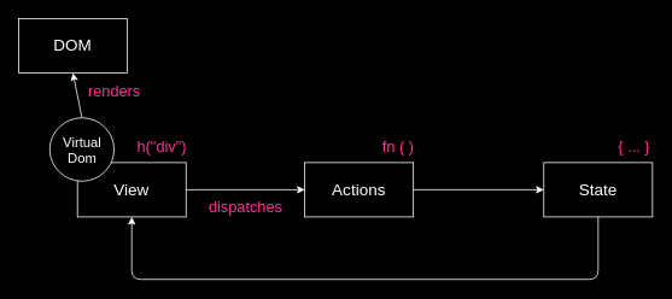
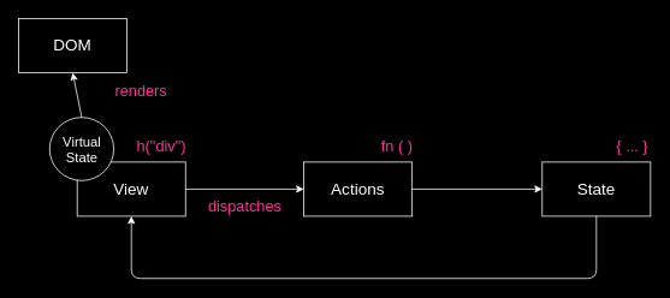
  <mxCell id="0" />
  <mxCell id="1" parent="0" />
  <mxCell id="2" value="" style="edgeStyle=orthogonalEdgeStyle;rounded=1;orthogonalLoop=1;jettySize=auto;html=1;strokeColor=#FFFFFF;fontSize=18;fontColor=#FFFFFF;entryX=0;entryY=0.5;entryDx=0;entryDy=0;" edge="1" parent="1" source="3" target="7"><mxGeometry relative="1" as="geometry"><mxPoint x="311" y="209" as="targetPoint" /></mxGeometry></mxCell>
  <mxCell id="3" value="View" style="rounded=0;whiteSpace=wrap;html=1;fillColor=none;strokeColor=#FFFFFF;fontColor=#FFFFFF;fontSize=18;" vertex="1" parent="1"><mxGeometry x="85" y="179" width="120" height="60" as="geometry" /></mxCell>
  <mxCell id="4" style="edgeStyle=orthogonalEdgeStyle;rounded=1;orthogonalLoop=1;jettySize=auto;html=1;exitX=0.5;exitY=1;exitDx=0;exitDy=0;strokeColor=#FFFFFF;fontSize=18;fontColor=#FFFFFF;entryX=0.5;entryY=1;entryDx=0;entryDy=0;" edge="1" parent="1" source="5" target="3"><mxGeometry relative="1" as="geometry"><mxPoint x="148" y="288" as="targetPoint" /><Array as="points"><mxPoint x="660" y="308" /><mxPoint x="145" y="308" /></Array></mxGeometry></mxCell>
  <mxCell id="5" value="State" style="rounded=0;whiteSpace=wrap;html=1;fillColor=none;strokeColor=#FFFFFF;fontColor=#FFFFFF;fontSize=18;verticalAlign=middle;" vertex="1" parent="1"><mxGeometry x="600" y="179" width="120" height="60" as="geometry" /></mxCell>
  <mxCell id="6" value="" style="edgeStyle=orthogonalEdgeStyle;rounded=1;orthogonalLoop=1;jettySize=auto;html=1;strokeColor=#FFFFFF;fontSize=18;fontColor=#FFFFFF;entryX=0;entryY=0.5;entryDx=0;entryDy=0;" edge="1" parent="1" source="7" target="5"><mxGeometry relative="1" as="geometry"><mxPoint x="515" y="209" as="targetPoint" /></mxGeometry></mxCell>
  <mxCell id="7" value="Actions" style="rounded=0;whiteSpace=wrap;html=1;fillColor=none;strokeColor=#FFFFFF;fontColor=#FFFFFF;fontSize=18;" vertex="1" parent="1"><mxGeometry x="336" y="179" width="120" height="60" as="geometry" /></mxCell>
  <mxCell id="8" style="edgeStyle=none;rounded=1;orthogonalLoop=1;jettySize=auto;html=1;exitX=0.5;exitY=0;exitDx=0;exitDy=0;entryX=0.5;entryY=1;entryDx=0;entryDy=0;strokeColor=#FFFFFF;fontSize=17;fontColor=#FF3399;" edge="1" parent="1" source="9" target="10"><mxGeometry relative="1" as="geometry" /></mxCell>
- <mxCell id="9" value="Virtual &lt;br&gt;Dom" style="ellipse;whiteSpace=wrap;html=1;strokeColor=#FFFFFF;fillColor=#000000;fontSize=15;fontColor=#FFFFFF;" vertex="1" parent="1"><mxGeometry x="54.5" y="129.5" width="71" height="70" as="geometry" /></mxCell>
+ <mxCell id="9" value="Virtual &lt;br&gt;State" style="ellipse;whiteSpace=wrap;html=1;strokeColor=#FFFFFF;fillColor=#000000;fontSize=15;fontColor=#FFFFFF;" vertex="1" parent="1"><mxGeometry x="54.5" y="129.5" width="71" height="70" as="geometry" /></mxCell>
  <mxCell id="10" value="DOM" style="rounded=0;whiteSpace=wrap;html=1;fillColor=none;strokeColor=#FFFFFF;fontColor=#FFFFFF;fontSize=18;" vertex="1" parent="1"><mxGeometry x="20" y="20" width="120" height="60" as="geometry" /></mxCell>
  <mxCell id="11" value="{ ... }" style="text;html=1;strokeColor=none;fillColor=none;align=center;verticalAlign=middle;whiteSpace=wrap;rounded=0;fontSize=17;fontColor=#FF3399;" vertex="1" parent="1"><mxGeometry x="680" y="153" width="40" height="20" as="geometry" /></mxCell>
  <mxCell id="12" value="fn ( )" style="text;html=1;strokeColor=none;fillColor=none;align=center;verticalAlign=middle;whiteSpace=wrap;rounded=0;fontSize=17;fontColor=#FF3399;" vertex="1" parent="1"><mxGeometry x="397" y="152" width="85" height="21" as="geometry" /></mxCell>
  <mxCell id="13" value="h(&quot;div&quot;)" style="text;html=1;strokeColor=none;fillColor=none;align=center;verticalAlign=middle;whiteSpace=wrap;rounded=0;fontSize=17;fontColor=#FF3399;" vertex="1" parent="1"><mxGeometry x="136" y="152" width="85" height="21" as="geometry" /></mxCell>
- <mxCell id="14" value="renders" style="text;html=1;strokeColor=none;fillColor=none;align=center;verticalAlign=middle;whiteSpace=wrap;rounded=0;fontSize=17;fontColor=#FF3399;" vertex="1" parent="1"><mxGeometry x="106" y="92" width="40" height="20" as="geometry" /></mxCell>
+ <mxCell id="14" value="renders" style="text;html=1;strokeColor=none;fillColor=none;align=center;verticalAlign=middle;whiteSpace=wrap;rounded=0;fontSize=17;fontColor=#FF3399;" vertex="1" parent="1"><mxGeometry x="136" y="92" width="40" height="20" as="geometry" /></mxCell>
  <mxCell id="15" value="dispatches" style="text;html=1;strokeColor=none;fillColor=none;align=center;verticalAlign=middle;whiteSpace=wrap;rounded=0;fontSize=17;fontColor=#FF3399;" vertex="1" parent="1"><mxGeometry x="250.5" y="219" width="40" height="20" as="geometry" /></mxCell>
